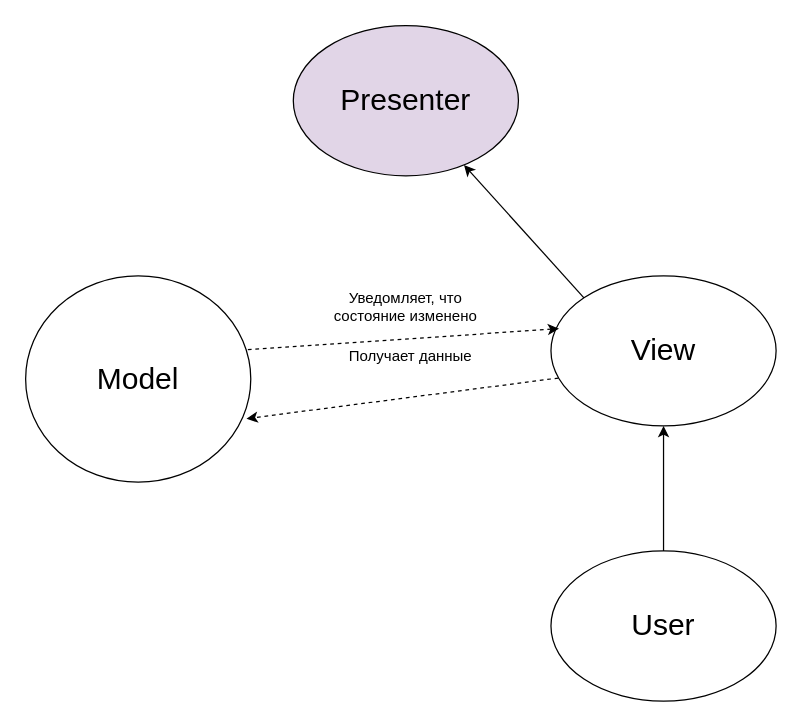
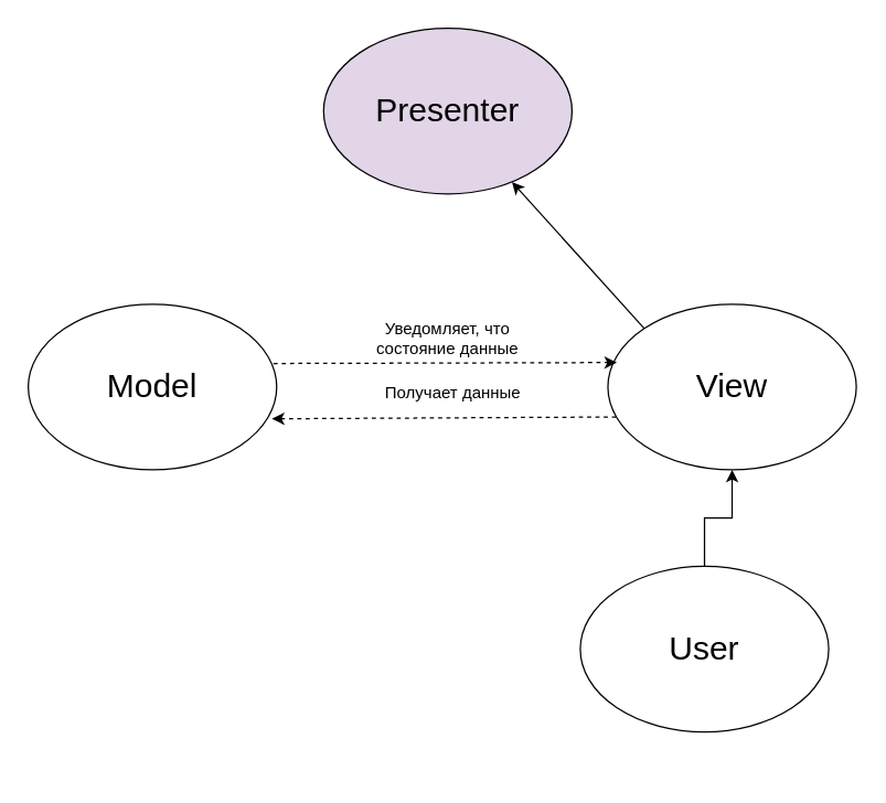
  <mxCell id="0" />
  <mxCell id="1" parent="0" />
  <mxCell id="2" value="&lt;font style=&quot;font-size: 24px;&quot;&gt;Presenter&lt;/font&gt;" style="ellipse;whiteSpace=wrap;html=1;fillColor=#e1d5e7;" vertex="1" parent="1"><mxGeometry x="234" y="20" width="180" height="120" as="geometry" /></mxCell>
- <mxCell id="3" value="&lt;span style=&quot;font-size: 24px;&quot;&gt;Model&lt;/span&gt;" style="ellipse;whiteSpace=wrap;html=1;" vertex="1" parent="1"><mxGeometry x="20" y="220" width="180" height="165" as="geometry" /></mxCell>
+ <mxCell id="3" value="&lt;span style=&quot;font-size: 24px;&quot;&gt;Model&lt;/span&gt;" style="ellipse;whiteSpace=wrap;html=1;" vertex="1" parent="1"><mxGeometry x="20" y="220" width="180" height="120" as="geometry" /></mxCell>
  <mxCell id="4" value="&lt;span style=&quot;font-size: 24px;&quot;&gt;View&lt;/span&gt;" style="ellipse;whiteSpace=wrap;html=1;" vertex="1" parent="1"><mxGeometry x="440" y="220" width="180" height="120" as="geometry" /></mxCell>
  <mxCell id="5" value="" style="endArrow=classic;html=1;rounded=0;exitX=0;exitY=0;exitDx=0;exitDy=0;" edge="1" parent="1" source="4" target="2"><mxGeometry width="50" height="50" relative="1" as="geometry"><mxPoint x="430" y="230" as="sourcePoint" /><mxPoint x="360" y="180" as="targetPoint" /></mxGeometry></mxCell>
  <mxCell id="6" value="" style="edgeStyle=orthogonalEdgeStyle;rounded=0;orthogonalLoop=1;jettySize=auto;html=1;" edge="1" parent="1" source="7" target="4"><mxGeometry relative="1" as="geometry" /></mxCell>
- <mxCell id="7" value="&lt;span style=&quot;font-size: 24px;&quot;&gt;User&lt;/span&gt;" style="ellipse;whiteSpace=wrap;html=1;" vertex="1" parent="1"><mxGeometry x="440" y="440" width="180" height="120" as="geometry" /></mxCell>
+ <mxCell id="7" value="&lt;span style=&quot;font-size: 24px;&quot;&gt;User&lt;/span&gt;" style="ellipse;whiteSpace=wrap;html=1;" vertex="1" parent="1"><mxGeometry x="420" y="410" width="180" height="120" as="geometry" /></mxCell>
  <mxCell id="8" value="" style="endArrow=classic;html=1;rounded=0;dashed=1;exitX=0.987;exitY=0.358;exitDx=0;exitDy=0;exitPerimeter=0;entryX=0.036;entryY=0.352;entryDx=0;entryDy=0;entryPerimeter=0;" edge="1" parent="1" source="3" target="4"><mxGeometry width="50" height="50" relative="1" as="geometry"><mxPoint x="299" y="280" as="sourcePoint" /><mxPoint x="349" y="230" as="targetPoint" /></mxGeometry></mxCell>
- <mxCell id="9" value="Уведомляет, что состояние изменено" style="text;html=1;align=center;verticalAlign=middle;whiteSpace=wrap;rounded=0;" vertex="1" parent="1"><mxGeometry x="248.5" y="230" width="150" height="30" as="geometry" /></mxCell>
+ <mxCell id="9" value="Уведомляет, что состояние данные" style="text;html=1;align=center;verticalAlign=middle;whiteSpace=wrap;rounded=0;" vertex="1" parent="1"><mxGeometry x="248.5" y="230" width="150" height="30" as="geometry" /></mxCell>
  <mxCell id="10" value="" style="endArrow=classic;html=1;rounded=0;dashed=1;entryX=0.981;entryY=0.692;entryDx=0;entryDy=0;entryPerimeter=0;exitX=0.033;exitY=0.681;exitDx=0;exitDy=0;exitPerimeter=0;" edge="1" parent="1" source="4" target="3"><mxGeometry width="50" height="50" relative="1" as="geometry"><mxPoint x="290" y="310" as="sourcePoint" /><mxPoint x="234" y="310" as="targetPoint" /></mxGeometry></mxCell>
  <mxCell id="11" value="Получает данные" style="text;html=1;align=center;verticalAlign=middle;whiteSpace=wrap;rounded=0;" vertex="1" parent="1"><mxGeometry x="270" y="270" width="116" height="30" as="geometry" /></mxCell>
